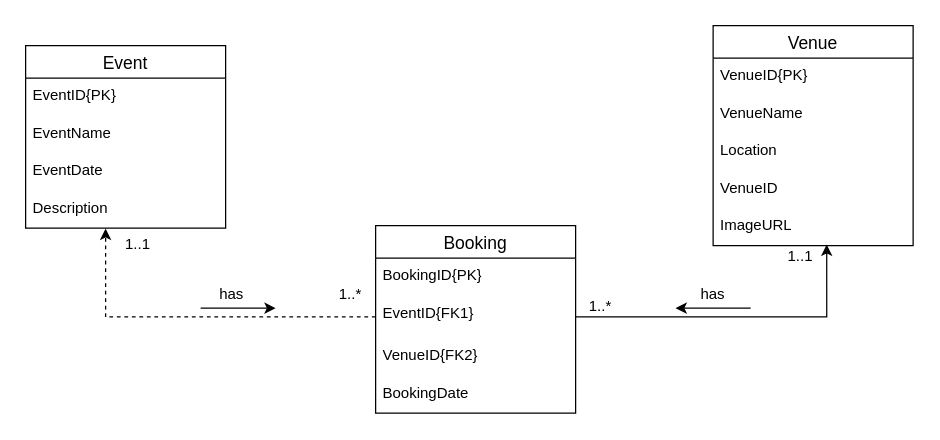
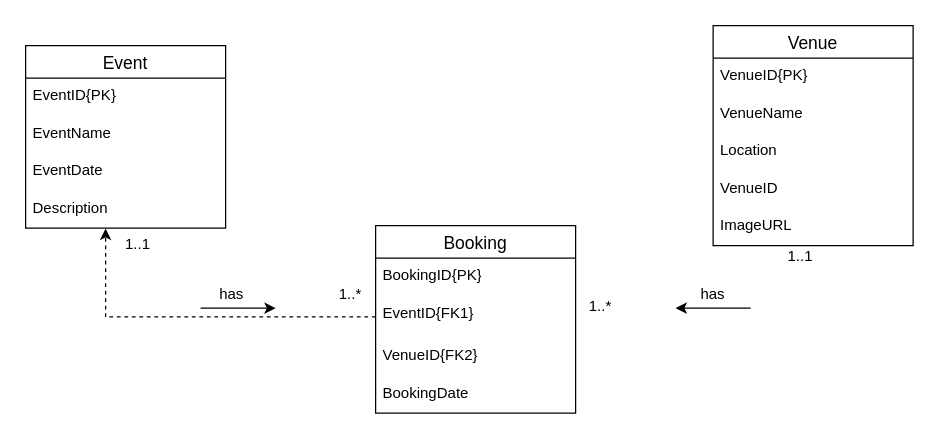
  <mxCell id="0" />
  <mxCell id="1" parent="0" />
  <mxCell id="2" value="Venue" style="swimlane;fontStyle=0;childLayout=stackLayout;horizontal=1;startSize=26;horizontalStack=0;resizeParent=1;resizeParentMax=0;resizeLast=0;collapsible=1;marginBottom=0;align=center;fontSize=14;" parent="1" vertex="1"><mxGeometry x="570" y="20" width="160" height="176" as="geometry" /></mxCell>
  <mxCell id="3" value="VenueID{PK}" style="text;strokeColor=none;fillColor=none;spacingLeft=4;spacingRight=4;overflow=hidden;rotatable=0;points=[[0,0.5],[1,0.5]];portConstraint=eastwest;fontSize=12;whiteSpace=wrap;html=1;" parent="2" vertex="1"><mxGeometry y="26" width="160" height="30" as="geometry" /></mxCell>
  <mxCell id="4" value="VenueName" style="text;strokeColor=none;fillColor=none;spacingLeft=4;spacingRight=4;overflow=hidden;rotatable=0;points=[[0,0.5],[1,0.5]];portConstraint=eastwest;fontSize=12;whiteSpace=wrap;html=1;" parent="2" vertex="1"><mxGeometry y="56" width="160" height="30" as="geometry" /></mxCell>
  <mxCell id="5" value="Location" style="text;strokeColor=none;fillColor=none;spacingLeft=4;spacingRight=4;overflow=hidden;rotatable=0;points=[[0,0.5],[1,0.5]];portConstraint=eastwest;fontSize=12;whiteSpace=wrap;html=1;" parent="2" vertex="1"><mxGeometry y="86" width="160" height="30" as="geometry" /></mxCell>
  <mxCell id="6" value="VenueID" style="text;strokeColor=none;fillColor=none;spacingLeft=4;spacingRight=4;overflow=hidden;rotatable=0;points=[[0,0.5],[1,0.5]];portConstraint=eastwest;fontSize=12;whiteSpace=wrap;html=1;" parent="2" vertex="1"><mxGeometry y="116" width="160" height="30" as="geometry" /></mxCell>
  <mxCell id="7" value="ImageURL" style="text;strokeColor=none;fillColor=none;spacingLeft=4;spacingRight=4;overflow=hidden;rotatable=0;points=[[0,0.5],[1,0.5]];portConstraint=eastwest;fontSize=12;whiteSpace=wrap;html=1;" parent="2" vertex="1"><mxGeometry y="146" width="160" height="30" as="geometry" /></mxCell>
  <mxCell id="8" value="Event" style="swimlane;fontStyle=0;childLayout=stackLayout;horizontal=1;startSize=26;horizontalStack=0;resizeParent=1;resizeParentMax=0;resizeLast=0;collapsible=1;marginBottom=0;align=center;fontSize=14;" parent="1" vertex="1"><mxGeometry x="20" y="36" width="160" height="146" as="geometry" /></mxCell>
  <mxCell id="9" value="EventID{PK}" style="text;strokeColor=none;fillColor=none;spacingLeft=4;spacingRight=4;overflow=hidden;rotatable=0;points=[[0,0.5],[1,0.5]];portConstraint=eastwest;fontSize=12;whiteSpace=wrap;html=1;" parent="8" vertex="1"><mxGeometry y="26" width="160" height="30" as="geometry" /></mxCell>
  <mxCell id="10" value="EventName" style="text;strokeColor=none;fillColor=none;spacingLeft=4;spacingRight=4;overflow=hidden;rotatable=0;points=[[0,0.5],[1,0.5]];portConstraint=eastwest;fontSize=12;whiteSpace=wrap;html=1;" parent="8" vertex="1"><mxGeometry y="56" width="160" height="30" as="geometry" /></mxCell>
  <mxCell id="11" value="EventDate" style="text;strokeColor=none;fillColor=none;spacingLeft=4;spacingRight=4;overflow=hidden;rotatable=0;points=[[0,0.5],[1,0.5]];portConstraint=eastwest;fontSize=12;whiteSpace=wrap;html=1;" parent="8" vertex="1"><mxGeometry y="86" width="160" height="30" as="geometry" /></mxCell>
  <mxCell id="12" value="Description" style="text;strokeColor=none;fillColor=none;spacingLeft=4;spacingRight=4;overflow=hidden;rotatable=0;points=[[0,0.5],[1,0.5]];portConstraint=eastwest;fontSize=12;whiteSpace=wrap;html=1;" parent="8" vertex="1"><mxGeometry y="116" width="160" height="30" as="geometry" /></mxCell>
  <mxCell id="13" value="Booking" style="swimlane;fontStyle=0;childLayout=stackLayout;horizontal=1;startSize=26;horizontalStack=0;resizeParent=1;resizeParentMax=0;resizeLast=0;collapsible=1;marginBottom=0;align=center;fontSize=14;" parent="1" vertex="1"><mxGeometry x="300" y="180" width="160" height="150" as="geometry" /></mxCell>
  <mxCell id="14" value="BookingID{PK}" style="text;strokeColor=none;fillColor=none;spacingLeft=4;spacingRight=4;overflow=hidden;rotatable=0;points=[[0,0.5],[1,0.5]];portConstraint=eastwest;fontSize=12;whiteSpace=wrap;html=1;" parent="13" vertex="1"><mxGeometry y="26" width="160" height="30" as="geometry" /></mxCell>
  <mxCell id="15" value="EventID{FK1}" style="text;strokeColor=none;fillColor=none;spacingLeft=4;spacingRight=4;overflow=hidden;rotatable=0;points=[[0,0.5],[1,0.5]];portConstraint=eastwest;fontSize=12;whiteSpace=wrap;html=1;" parent="13" vertex="1"><mxGeometry y="56" width="160" height="34" as="geometry" /></mxCell>
  <mxCell id="16" value="VenueID{FK2}" style="text;strokeColor=none;fillColor=none;spacingLeft=4;spacingRight=4;overflow=hidden;rotatable=0;points=[[0,0.5],[1,0.5]];portConstraint=eastwest;fontSize=12;whiteSpace=wrap;html=1;" parent="13" vertex="1"><mxGeometry y="90" width="160" height="30" as="geometry" /></mxCell>
  <mxCell id="17" value="BookingDate" style="text;strokeColor=none;fillColor=none;spacingLeft=4;spacingRight=4;overflow=hidden;rotatable=0;points=[[0,0.5],[1,0.5]];portConstraint=eastwest;fontSize=12;whiteSpace=wrap;html=1;" parent="13" vertex="1"><mxGeometry y="120" width="160" height="30" as="geometry" /></mxCell>
  <mxCell id="18" style="edgeStyle=orthogonalEdgeStyle;rounded=0;orthogonalLoop=1;jettySize=auto;html=1;exitX=0;exitY=0.5;exitDx=0;exitDy=0;entryX=0.4;entryY=1.013;entryDx=0;entryDy=0;entryPerimeter=0;dashed=1;" edge="1" parent="1" source="15" target="12"><mxGeometry relative="1" as="geometry" /></mxCell>
- <mxCell id="19" style="edgeStyle=orthogonalEdgeStyle;rounded=0;orthogonalLoop=1;jettySize=auto;html=1;exitX=1;exitY=0.5;exitDx=0;exitDy=0;entryX=0.568;entryY=0.973;entryDx=0;entryDy=0;entryPerimeter=0;" edge="1" parent="1" source="15" target="7"><mxGeometry relative="1" as="geometry" /></mxCell>
  <mxCell id="20" value="1..1" style="text;strokeColor=none;align=center;fillColor=none;html=1;verticalAlign=middle;whiteSpace=wrap;rounded=0;" vertex="1" parent="1"><mxGeometry x="80" y="180" width="60" height="30" as="geometry" /></mxCell>
  <mxCell id="21" value="1..*" style="text;strokeColor=none;align=center;fillColor=none;html=1;verticalAlign=middle;whiteSpace=wrap;rounded=0;" vertex="1" parent="1"><mxGeometry x="250" y="220" width="60" height="30" as="geometry" /></mxCell>
  <mxCell id="22" value="1..*" style="text;strokeColor=none;align=center;fillColor=none;html=1;verticalAlign=middle;whiteSpace=wrap;rounded=0;" vertex="1" parent="1"><mxGeometry x="450" y="230" width="60" height="30" as="geometry" /></mxCell>
  <mxCell id="23" value="1..1" style="text;strokeColor=none;align=center;fillColor=none;html=1;verticalAlign=middle;whiteSpace=wrap;rounded=0;" vertex="1" parent="1"><mxGeometry x="610" y="190" width="60" height="30" as="geometry" /></mxCell>
  <mxCell id="24" value="has" style="text;strokeColor=none;align=center;fillColor=none;html=1;verticalAlign=middle;whiteSpace=wrap;rounded=0;" vertex="1" parent="1"><mxGeometry x="150" y="220" width="70" height="30" as="geometry" /></mxCell>
  <mxCell id="25" value="" style="endArrow=classic;html=1;rounded=0;" edge="1" parent="1"><mxGeometry width="50" height="50" relative="1" as="geometry"><mxPoint x="160" y="246" as="sourcePoint" /><mxPoint x="220" y="246" as="targetPoint" /></mxGeometry></mxCell>
  <mxCell id="26" value="" style="endArrow=classic;html=1;rounded=0;" edge="1" parent="1"><mxGeometry width="50" height="50" relative="1" as="geometry"><mxPoint x="600" y="246" as="sourcePoint" /><mxPoint x="540" y="246" as="targetPoint" /></mxGeometry></mxCell>
  <mxCell id="27" value="has" style="text;strokeColor=none;align=center;fillColor=none;html=1;verticalAlign=middle;whiteSpace=wrap;rounded=0;" vertex="1" parent="1"><mxGeometry x="540" y="220" width="60" height="30" as="geometry" /></mxCell>
